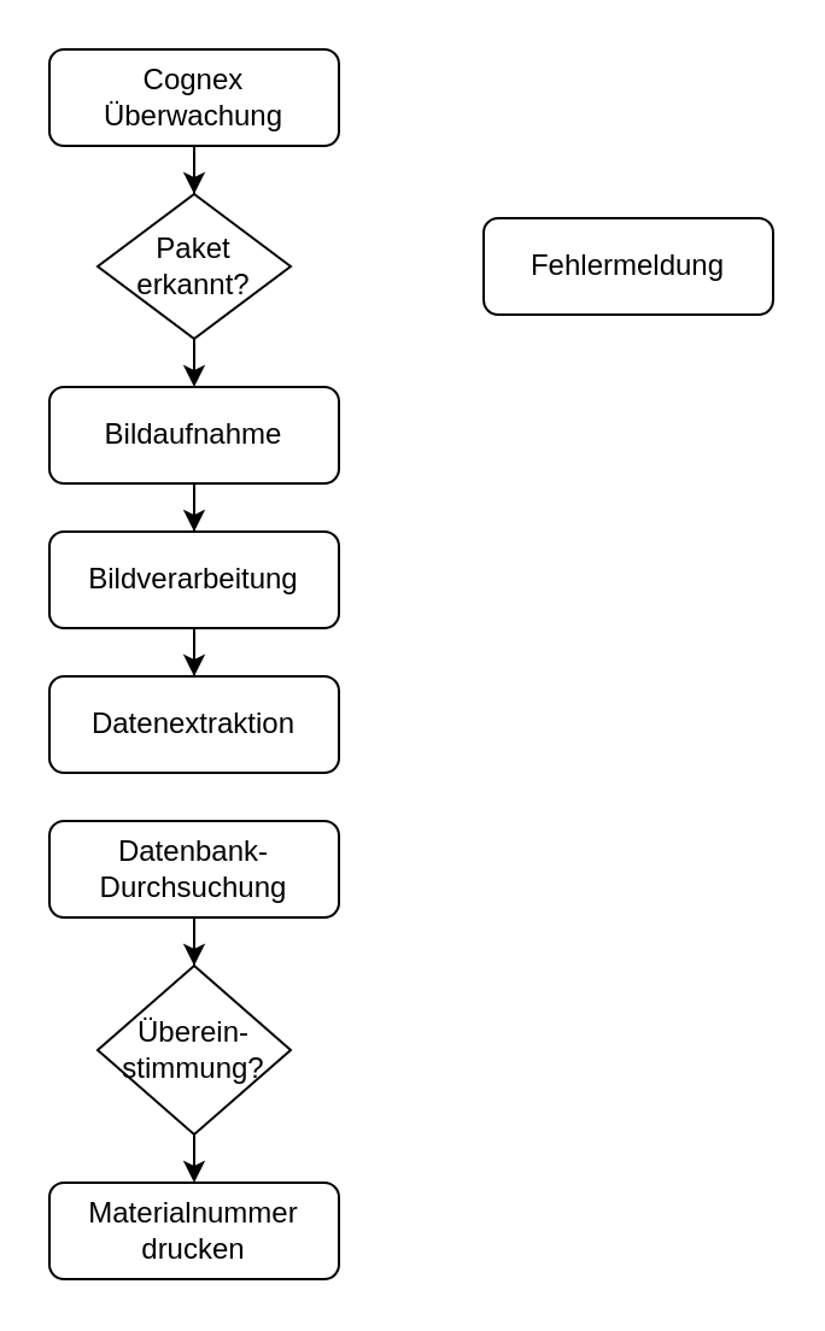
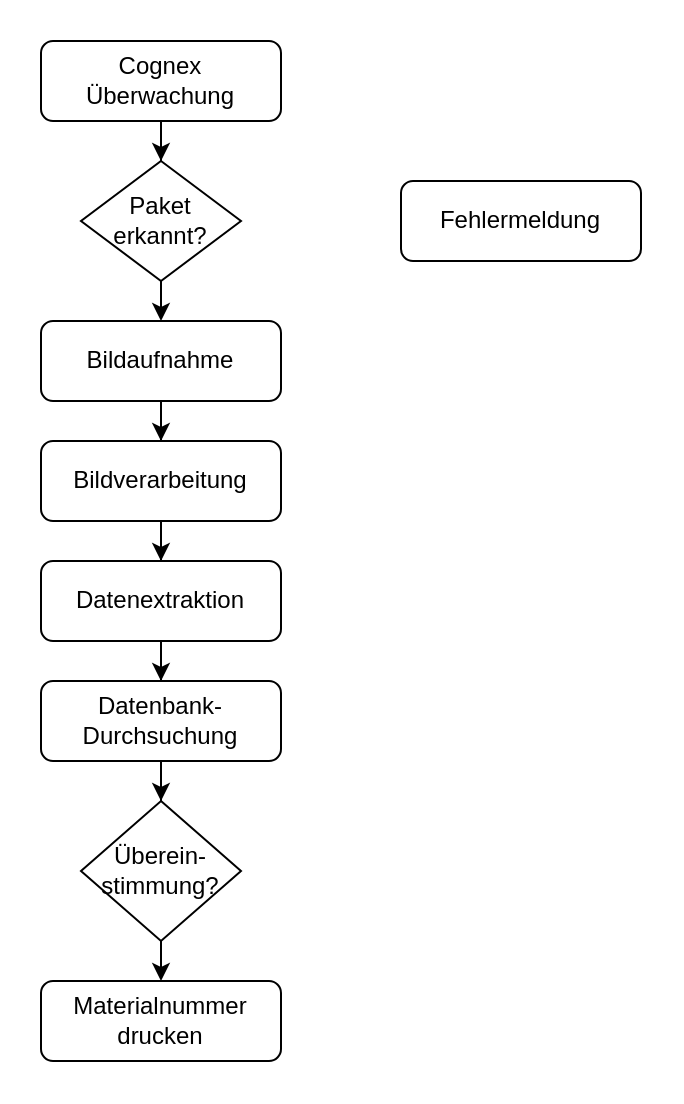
  <mxCell id="0" />
  <mxCell id="1" parent="0" />
  <mxCell id="2" style="edgeStyle=orthogonalEdgeStyle;rounded=0;orthogonalLoop=1;jettySize=auto;html=1;entryX=0.5;entryY=0;entryDx=0;entryDy=0;" edge="1" parent="1" source="3" target="16"><mxGeometry relative="1" as="geometry" /></mxCell>
  <mxCell id="3" value="&lt;div&gt;Cognex&lt;/div&gt;&lt;div&gt;Überwachung&lt;br&gt;&lt;/div&gt;" style="rounded=1;whiteSpace=wrap;html=1;" vertex="1" parent="1"><mxGeometry x="20" y="20" width="120" height="40" as="geometry" /></mxCell>
  <mxCell id="4" style="edgeStyle=orthogonalEdgeStyle;rounded=0;orthogonalLoop=1;jettySize=auto;html=1;" edge="1" parent="1" source="5" target="7"><mxGeometry relative="1" as="geometry" /></mxCell>
  <mxCell id="5" value="Bildaufnahme" style="rounded=1;whiteSpace=wrap;html=1;" vertex="1" parent="1"><mxGeometry x="20" y="160" width="120" height="40" as="geometry" /></mxCell>
  <mxCell id="6" style="edgeStyle=orthogonalEdgeStyle;rounded=0;orthogonalLoop=1;jettySize=auto;html=1;entryX=0.5;entryY=0;entryDx=0;entryDy=0;" edge="1" parent="1" source="7" target="9"><mxGeometry relative="1" as="geometry" /></mxCell>
  <mxCell id="7" value="Bildverarbeitung" style="rounded=1;whiteSpace=wrap;html=1;" vertex="1" parent="1"><mxGeometry x="20" y="220" width="120" height="40" as="geometry" /></mxCell>
+ <mxCell id="8" style="edgeStyle=orthogonalEdgeStyle;rounded=0;orthogonalLoop=1;jettySize=auto;html=1;entryX=0.5;entryY=0;entryDx=0;entryDy=0;" edge="1" parent="1" source="9" target="11"><mxGeometry relative="1" as="geometry" /></mxCell>
  <mxCell id="9" value="Datenextraktion" style="rounded=1;whiteSpace=wrap;html=1;" vertex="1" parent="1"><mxGeometry x="20" y="280" width="120" height="40" as="geometry" /></mxCell>
  <mxCell id="10" style="edgeStyle=orthogonalEdgeStyle;rounded=0;orthogonalLoop=1;jettySize=auto;html=1;entryX=0.5;entryY=0;entryDx=0;entryDy=0;" edge="1" parent="1" source="11" target="14"><mxGeometry relative="1" as="geometry" /></mxCell>
  <mxCell id="11" value="Datenbank-Durchsuchung" style="rounded=1;whiteSpace=wrap;html=1;" vertex="1" parent="1"><mxGeometry x="20" y="340" width="120" height="40" as="geometry" /></mxCell>
  <mxCell id="12" value="&lt;div&gt;Materialnummer&lt;/div&gt;&lt;div&gt;drucken&lt;br&gt;&lt;/div&gt;" style="rounded=1;whiteSpace=wrap;html=1;" vertex="1" parent="1"><mxGeometry x="20" y="490" width="120" height="40" as="geometry" /></mxCell>
  <mxCell id="13" style="edgeStyle=orthogonalEdgeStyle;rounded=0;orthogonalLoop=1;jettySize=auto;html=1;exitX=0.5;exitY=1;exitDx=0;exitDy=0;entryX=0.5;entryY=0;entryDx=0;entryDy=0;" edge="1" parent="1" source="14" target="12"><mxGeometry relative="1" as="geometry" /></mxCell>
  <mxCell id="14" value="Überein-stimmung?" style="rhombus;whiteSpace=wrap;html=1;" vertex="1" parent="1"><mxGeometry x="40" y="400" width="80" height="70" as="geometry" /></mxCell>
  <mxCell id="15" style="edgeStyle=orthogonalEdgeStyle;rounded=0;orthogonalLoop=1;jettySize=auto;html=1;exitX=0.5;exitY=1;exitDx=0;exitDy=0;entryX=0.5;entryY=0;entryDx=0;entryDy=0;" edge="1" parent="1" source="16" target="5"><mxGeometry relative="1" as="geometry" /></mxCell>
  <mxCell id="16" value="&lt;div&gt;Paket&lt;/div&gt;&lt;div&gt;erkannt?&lt;br&gt;&lt;/div&gt;" style="rhombus;whiteSpace=wrap;html=1;" vertex="1" parent="1"><mxGeometry x="40" y="80" width="80" height="60" as="geometry" /></mxCell>
  <mxCell id="17" value="Fehlermeldung" style="rounded=1;whiteSpace=wrap;html=1;" vertex="1" parent="1"><mxGeometry x="200" y="90" width="120" height="40" as="geometry" /></mxCell>
